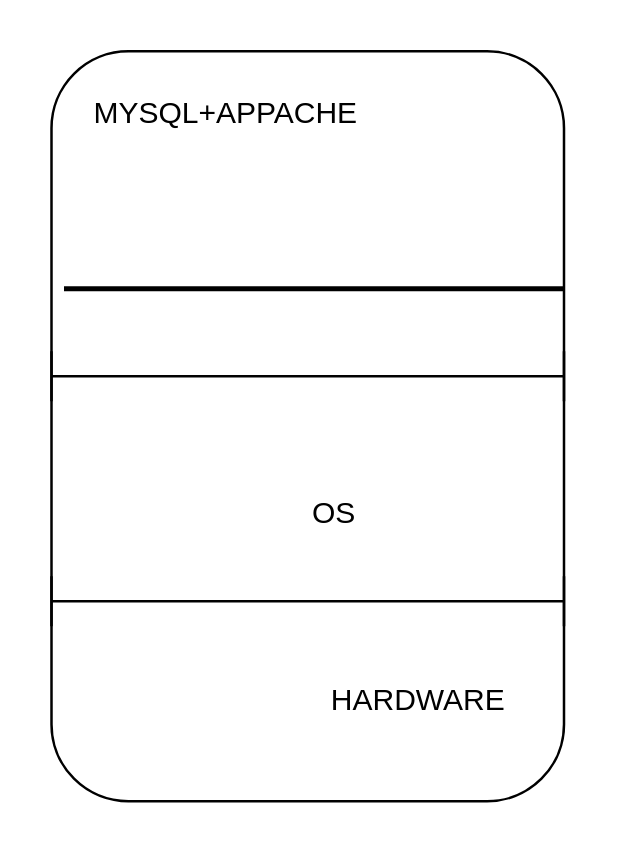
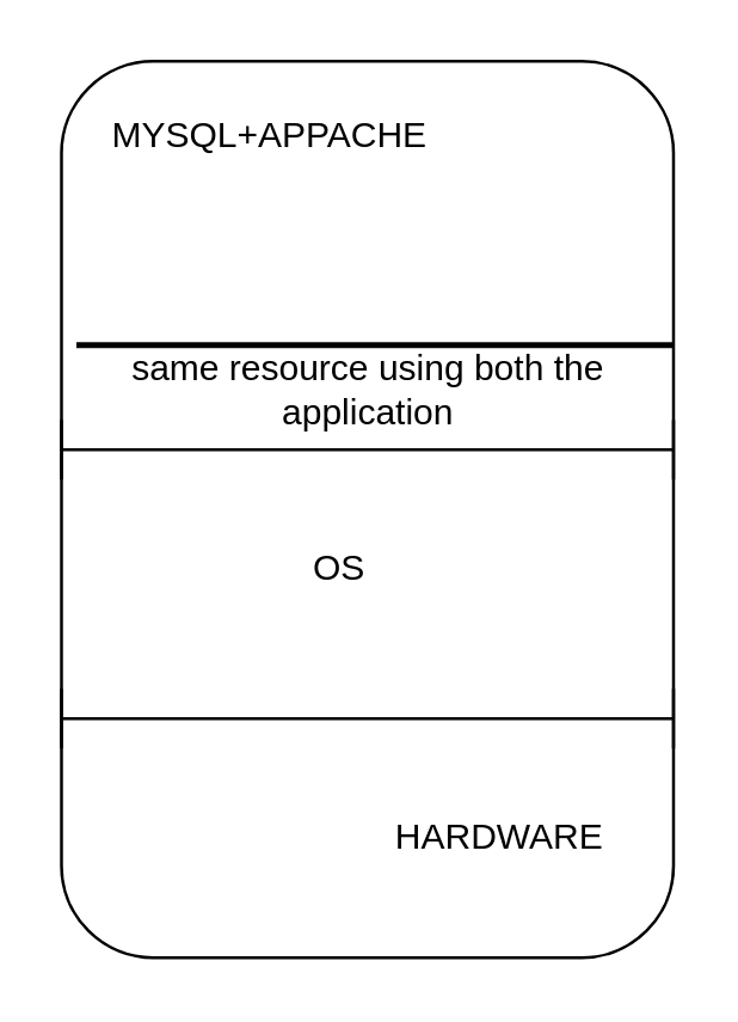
  <mxCell id="0" />
  <mxCell id="1" parent="0" />
  <mxCell id="2" value="" style="rounded=1;whiteSpace=wrap;html=1;" vertex="1" parent="1"><mxGeometry x="20" y="20" width="205" height="300" as="geometry" /></mxCell>
  <mxCell id="3" value="" style="shape=crossbar;whiteSpace=wrap;html=1;rounded=1;" vertex="1" parent="1"><mxGeometry x="20" y="230" width="205" height="20" as="geometry" /></mxCell>
  <mxCell id="4" value="" style="shape=crossbar;whiteSpace=wrap;html=1;rounded=1;" vertex="1" parent="1"><mxGeometry x="20" y="140" width="205" height="20" as="geometry" /></mxCell>
  <mxCell id="5" value="HARDWARE" style="text;html=1;strokeColor=none;fillColor=none;align=center;verticalAlign=middle;whiteSpace=wrap;rounded=0;" vertex="1" parent="1"><mxGeometry x="147" y="270" width="40" height="20" as="geometry" /></mxCell>
- <mxCell id="6" value="OS&amp;nbsp;" style="text;html=1;strokeColor=none;fillColor=none;align=center;verticalAlign=middle;whiteSpace=wrap;rounded=0;" vertex="1" parent="1"><mxGeometry x="115" y="195" width="40" height="20" as="geometry" /></mxCell>
+ <mxCell id="6" value="OS&amp;nbsp;" style="text;html=1;strokeColor=none;fillColor=none;align=center;verticalAlign=middle;whiteSpace=wrap;rounded=0;" vertex="1" parent="1"><mxGeometry x="95" y="180" width="40" height="20" as="geometry" /></mxCell>
  <mxCell id="7" value="MYSQL+APPACHE" style="text;html=1;strokeColor=none;fillColor=none;align=center;verticalAlign=middle;whiteSpace=wrap;rounded=0;" vertex="1" parent="1"><mxGeometry x="70" y="35" width="40" height="20" as="geometry" /></mxCell>
  <mxCell id="8" value="" style="line;strokeWidth=2;html=1;" vertex="1" parent="1"><mxGeometry x="25" y="110" width="200" height="10" as="geometry" /></mxCell>
+ <mxCell id="9" value="same resource using both the application" style="text;html=1;strokeColor=none;fillColor=none;align=center;verticalAlign=middle;whiteSpace=wrap;rounded=0;" vertex="1" parent="1"><mxGeometry x="22.5" y="120" width="200" height="20" as="geometry" /></mxCell>
